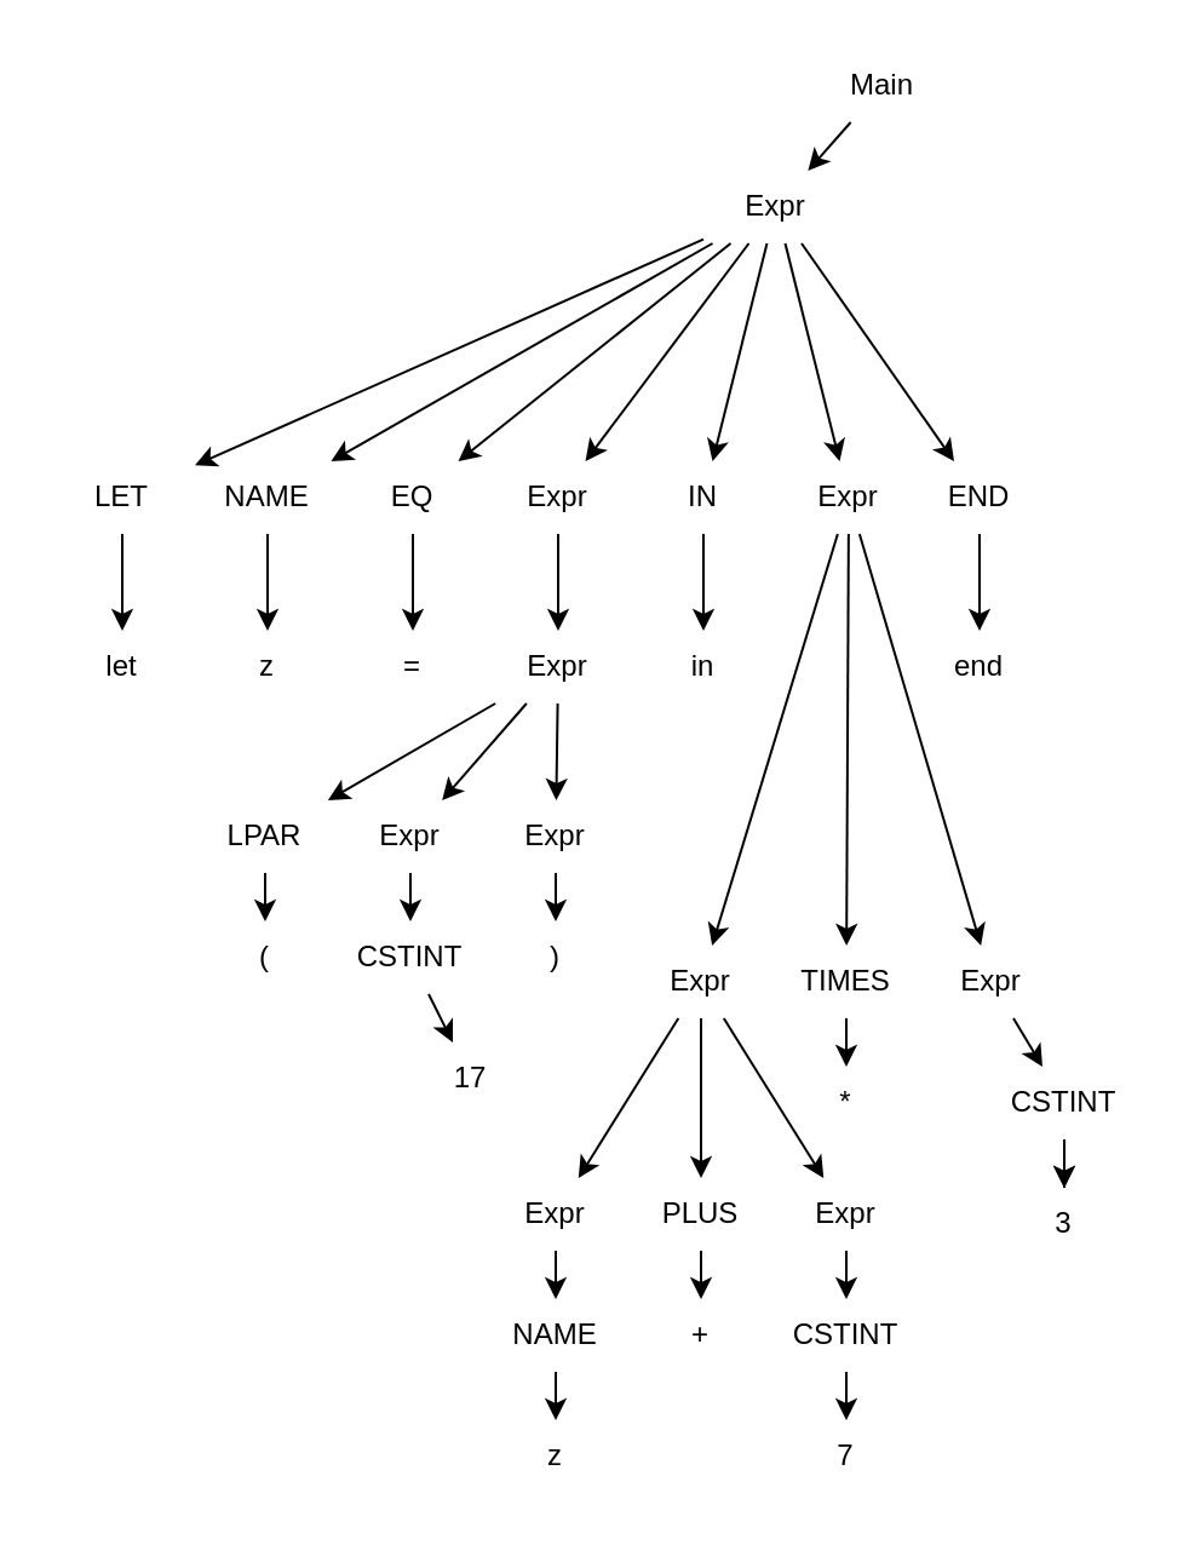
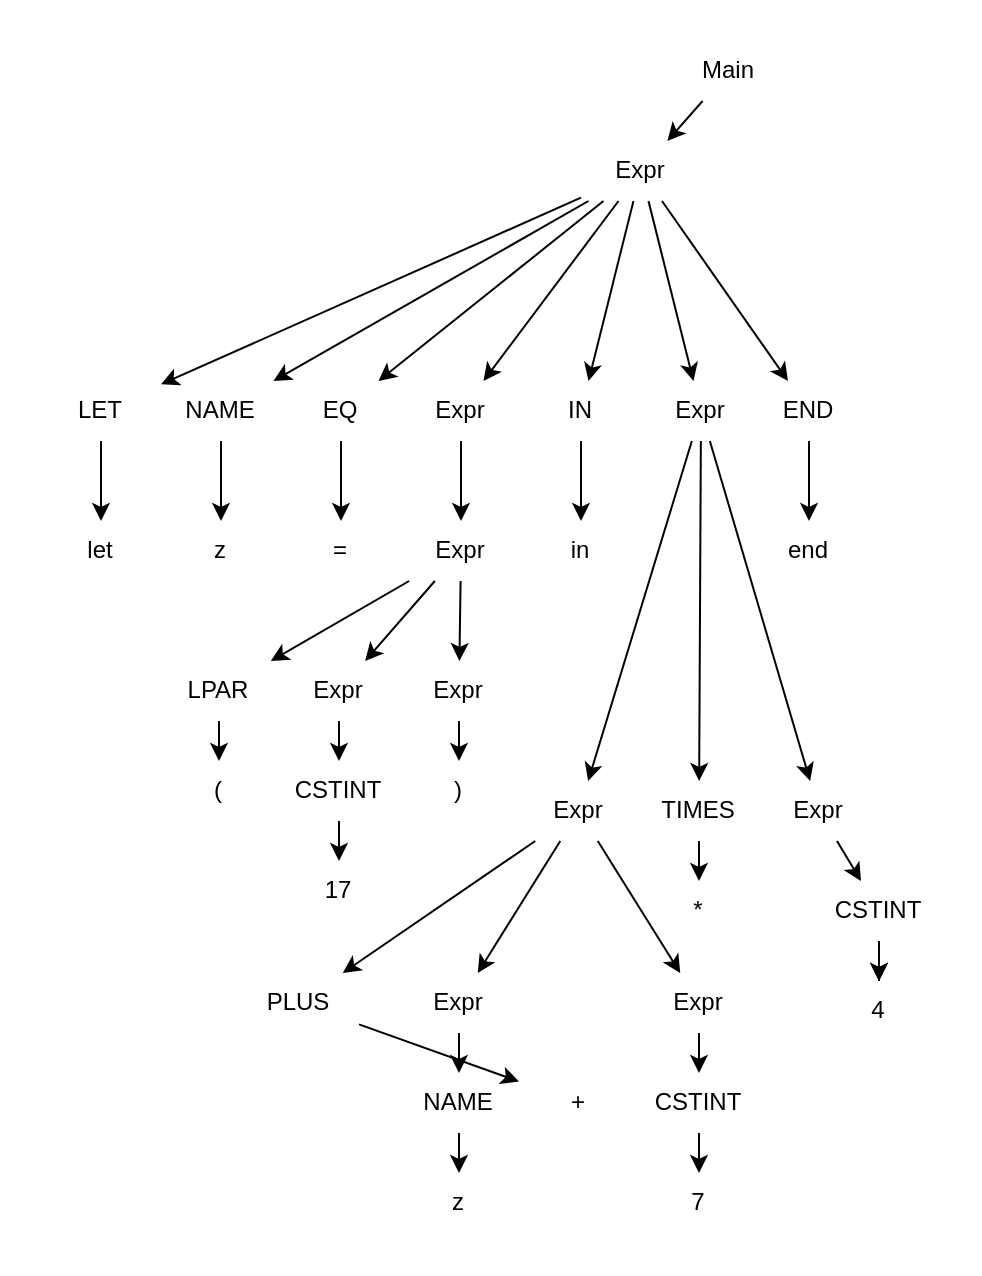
  <mxCell id="0" />
  <mxCell id="1" parent="0" />
  <mxCell id="2" value="Main" style="text;html=1;strokeColor=none;fillColor=none;align=center;verticalAlign=middle;whiteSpace=wrap;rounded=0;" vertex="1" parent="1"><mxGeometry x="334" y="20" width="60" height="30" as="geometry" /></mxCell>
  <mxCell id="3" value="Expr" style="text;html=1;strokeColor=none;fillColor=none;align=center;verticalAlign=middle;whiteSpace=wrap;rounded=0;" vertex="1" parent="1"><mxGeometry x="290" y="70" width="60" height="30" as="geometry" /></mxCell>
  <mxCell id="4" value="" style="endArrow=classic;html=1;rounded=0;" edge="1" parent="1" source="2" target="3"><mxGeometry width="50" height="50" relative="1" as="geometry"><mxPoint x="340" y="240" as="sourcePoint" /><mxPoint x="390" y="190" as="targetPoint" /></mxGeometry></mxCell>
  <mxCell id="5" value="LET" style="text;html=1;strokeColor=none;fillColor=none;align=center;verticalAlign=middle;whiteSpace=wrap;rounded=0;" vertex="1" parent="1"><mxGeometry x="20" y="190" width="60" height="30" as="geometry" /></mxCell>
  <mxCell id="6" value="NAME" style="text;html=1;strokeColor=none;fillColor=none;align=center;verticalAlign=middle;whiteSpace=wrap;rounded=0;" vertex="1" parent="1"><mxGeometry x="80" y="190" width="60" height="30" as="geometry" /></mxCell>
  <mxCell id="7" value="EQ" style="text;html=1;strokeColor=none;fillColor=none;align=center;verticalAlign=middle;whiteSpace=wrap;rounded=0;" vertex="1" parent="1"><mxGeometry x="140" y="190" width="60" height="30" as="geometry" /></mxCell>
  <mxCell id="8" value="Expr" style="text;html=1;strokeColor=none;fillColor=none;align=center;verticalAlign=middle;whiteSpace=wrap;rounded=0;" vertex="1" parent="1"><mxGeometry x="200" y="190" width="60" height="30" as="geometry" /></mxCell>
  <mxCell id="9" value="IN" style="text;html=1;strokeColor=none;fillColor=none;align=center;verticalAlign=middle;whiteSpace=wrap;rounded=0;" vertex="1" parent="1"><mxGeometry x="260" y="190" width="60" height="30" as="geometry" /></mxCell>
  <mxCell id="10" value="Expr" style="text;html=1;strokeColor=none;fillColor=none;align=center;verticalAlign=middle;whiteSpace=wrap;rounded=0;" vertex="1" parent="1"><mxGeometry x="320" y="190" width="60" height="30" as="geometry" /></mxCell>
  <mxCell id="11" value="END" style="text;html=1;strokeColor=none;fillColor=none;align=center;verticalAlign=middle;whiteSpace=wrap;rounded=0;" vertex="1" parent="1"><mxGeometry x="374" y="190" width="60" height="30" as="geometry" /></mxCell>
  <mxCell id="12" value="" style="endArrow=classic;html=1;rounded=0;" edge="1" parent="1" source="3" target="5"><mxGeometry width="50" height="50" relative="1" as="geometry"><mxPoint x="340" y="240" as="sourcePoint" /><mxPoint x="390" y="190" as="targetPoint" /></mxGeometry></mxCell>
  <mxCell id="13" value="" style="endArrow=classic;html=1;rounded=0;" edge="1" parent="1" source="3" target="6"><mxGeometry width="50" height="50" relative="1" as="geometry"><mxPoint x="300" y="110" as="sourcePoint" /><mxPoint x="75" y="200" as="targetPoint" /></mxGeometry></mxCell>
  <mxCell id="14" value="" style="endArrow=classic;html=1;rounded=0;" edge="1" parent="1" source="3" target="7"><mxGeometry width="50" height="50" relative="1" as="geometry"><mxPoint x="315" y="110" as="sourcePoint" /><mxPoint x="135" y="200" as="targetPoint" /></mxGeometry></mxCell>
  <mxCell id="15" value="" style="endArrow=classic;html=1;rounded=0;" edge="1" parent="1" source="3" target="11"><mxGeometry width="50" height="50" relative="1" as="geometry"><mxPoint x="325" y="120" as="sourcePoint" /><mxPoint x="145" y="210" as="targetPoint" /></mxGeometry></mxCell>
  <mxCell id="16" value="" style="endArrow=classic;html=1;rounded=0;" edge="1" parent="1" source="3" target="10"><mxGeometry width="50" height="50" relative="1" as="geometry"><mxPoint x="335" y="130" as="sourcePoint" /><mxPoint x="155" y="220" as="targetPoint" /></mxGeometry></mxCell>
  <mxCell id="17" value="" style="endArrow=classic;html=1;rounded=0;" edge="1" parent="1" source="3" target="9"><mxGeometry width="50" height="50" relative="1" as="geometry"><mxPoint x="345" y="140" as="sourcePoint" /><mxPoint x="165" y="230" as="targetPoint" /></mxGeometry></mxCell>
  <mxCell id="18" value="" style="endArrow=classic;html=1;rounded=0;" edge="1" parent="1" source="3" target="8"><mxGeometry width="50" height="50" relative="1" as="geometry"><mxPoint x="355" y="150" as="sourcePoint" /><mxPoint x="175" y="240" as="targetPoint" /></mxGeometry></mxCell>
  <mxCell id="19" value="TIMES" style="text;html=1;strokeColor=none;fillColor=none;align=center;verticalAlign=middle;whiteSpace=wrap;rounded=0;" vertex="1" parent="1"><mxGeometry x="319" y="390" width="60" height="30" as="geometry" /></mxCell>
  <mxCell id="20" value="Expr" style="text;html=1;strokeColor=none;fillColor=none;align=center;verticalAlign=middle;whiteSpace=wrap;rounded=0;" vertex="1" parent="1"><mxGeometry x="379" y="390" width="60" height="30" as="geometry" /></mxCell>
  <mxCell id="21" value="Expr" style="text;html=1;strokeColor=none;fillColor=none;align=center;verticalAlign=middle;whiteSpace=wrap;rounded=0;" vertex="1" parent="1"><mxGeometry x="259" y="390" width="60" height="30" as="geometry" /></mxCell>
  <mxCell id="22" value="" style="endArrow=classic;html=1;rounded=0;" edge="1" parent="1" source="10" target="19"><mxGeometry width="50" height="50" relative="1" as="geometry"><mxPoint x="345" y="110" as="sourcePoint" /><mxPoint x="360" y="200" as="targetPoint" /></mxGeometry></mxCell>
  <mxCell id="23" value="" style="endArrow=classic;html=1;rounded=0;" edge="1" parent="1" source="10" target="20"><mxGeometry width="50" height="50" relative="1" as="geometry"><mxPoint x="360" y="230" as="sourcePoint" /><mxPoint x="360" y="270" as="targetPoint" /></mxGeometry></mxCell>
  <mxCell id="24" value="" style="endArrow=classic;html=1;rounded=0;" edge="1" parent="1" source="10" target="21"><mxGeometry width="50" height="50" relative="1" as="geometry"><mxPoint x="370" y="240" as="sourcePoint" /><mxPoint x="370" y="280" as="targetPoint" /></mxGeometry></mxCell>
  <mxCell id="25" value="" style="edgeStyle=orthogonalEdgeStyle;rounded=0;orthogonalLoop=1;jettySize=auto;html=1;" edge="1" parent="1" source="26" target="46"><mxGeometry relative="1" as="geometry" /></mxCell>
  <mxCell id="26" value="CSTINT" style="text;html=1;strokeColor=none;fillColor=none;align=center;verticalAlign=middle;whiteSpace=wrap;rounded=0;" vertex="1" parent="1"><mxGeometry x="409" y="440" width="60" height="30" as="geometry" /></mxCell>
  <mxCell id="27" value="" style="endArrow=classic;html=1;rounded=0;" edge="1" parent="1" source="20" target="26"><mxGeometry width="50" height="50" relative="1" as="geometry"><mxPoint x="359" y="360" as="sourcePoint" /><mxPoint x="402.636" y="400" as="targetPoint" /></mxGeometry></mxCell>
  <mxCell id="28" value="*" style="text;html=1;strokeColor=none;fillColor=none;align=center;verticalAlign=middle;whiteSpace=wrap;rounded=0;" vertex="1" parent="1"><mxGeometry x="319" y="440" width="60" height="30" as="geometry" /></mxCell>
- <mxCell id="29" value="PLUS" style="text;html=1;strokeColor=none;fillColor=none;align=center;verticalAlign=middle;whiteSpace=wrap;rounded=0;" vertex="1" parent="1"><mxGeometry x="259" y="486" width="60" height="30" as="geometry" /></mxCell>
+ <mxCell id="29" value="PLUS" style="text;html=1;strokeColor=none;fillColor=none;align=center;verticalAlign=middle;whiteSpace=wrap;rounded=0;" vertex="1" parent="1"><mxGeometry x="119" y="486" width="60" height="30" as="geometry" /></mxCell>
  <mxCell id="30" value="" style="endArrow=classic;html=1;rounded=0;" edge="1" parent="1" source="19" target="28"><mxGeometry width="50" height="50" relative="1" as="geometry"><mxPoint x="371.857" y="360" as="sourcePoint" /><mxPoint x="406.143" y="400" as="targetPoint" /></mxGeometry></mxCell>
  <mxCell id="31" value="Expr" style="text;html=1;strokeColor=none;fillColor=none;align=center;verticalAlign=middle;whiteSpace=wrap;rounded=0;" vertex="1" parent="1"><mxGeometry x="319" y="486" width="60" height="30" as="geometry" /></mxCell>
  <mxCell id="32" value="Expr" style="text;html=1;strokeColor=none;fillColor=none;align=center;verticalAlign=middle;whiteSpace=wrap;rounded=0;" vertex="1" parent="1"><mxGeometry x="199" y="486" width="60" height="30" as="geometry" /></mxCell>
  <mxCell id="33" value="" style="endArrow=classic;html=1;rounded=0;" edge="1" parent="1" source="21" target="32"><mxGeometry width="50" height="50" relative="1" as="geometry"><mxPoint x="346.143" y="360" as="sourcePoint" /><mxPoint x="311.857" y="400" as="targetPoint" /></mxGeometry></mxCell>
  <mxCell id="34" value="" style="endArrow=classic;html=1;rounded=0;" edge="1" parent="1" source="21" target="29"><mxGeometry width="50" height="50" relative="1" as="geometry"><mxPoint x="278.375" y="430" as="sourcePoint" /><mxPoint x="209.625" y="480" as="targetPoint" /></mxGeometry></mxCell>
  <mxCell id="35" value="" style="endArrow=classic;html=1;rounded=0;" edge="1" parent="1" source="21" target="31"><mxGeometry width="50" height="50" relative="1" as="geometry"><mxPoint x="289.625" y="430" as="sourcePoint" /><mxPoint x="258.375" y="480" as="targetPoint" /></mxGeometry></mxCell>
  <mxCell id="36" value="CSTINT" style="text;html=1;strokeColor=none;fillColor=none;align=center;verticalAlign=middle;whiteSpace=wrap;rounded=0;" vertex="1" parent="1"><mxGeometry x="319" y="536" width="60" height="30" as="geometry" /></mxCell>
  <mxCell id="37" value="" style="endArrow=classic;html=1;rounded=0;" edge="1" parent="1" target="36" source="31"><mxGeometry width="50" height="50" relative="1" as="geometry"><mxPoint x="328" y="516" as="sourcePoint" /><mxPoint x="312.636" y="496" as="targetPoint" /></mxGeometry></mxCell>
  <mxCell id="38" value="NAME" style="text;html=1;strokeColor=none;fillColor=none;align=center;verticalAlign=middle;whiteSpace=wrap;rounded=0;" vertex="1" parent="1"><mxGeometry x="199" y="536" width="60" height="30" as="geometry" /></mxCell>
  <mxCell id="39" value="" style="endArrow=classic;html=1;rounded=0;" edge="1" parent="1" target="38" source="32"><mxGeometry width="50" height="50" relative="1" as="geometry"><mxPoint x="208" y="516" as="sourcePoint" /><mxPoint x="192.636" y="496" as="targetPoint" /></mxGeometry></mxCell>
  <mxCell id="40" value="+" style="text;html=1;strokeColor=none;fillColor=none;align=center;verticalAlign=middle;whiteSpace=wrap;rounded=0;" vertex="1" parent="1"><mxGeometry x="259" y="536" width="60" height="30" as="geometry" /></mxCell>
  <mxCell id="41" value="" style="endArrow=classic;html=1;rounded=0;" edge="1" parent="1" target="40" source="29"><mxGeometry width="50" height="50" relative="1" as="geometry"><mxPoint x="268" y="516" as="sourcePoint" /><mxPoint x="252.636" y="496" as="targetPoint" /></mxGeometry></mxCell>
  <mxCell id="42" value="7" style="text;html=1;strokeColor=none;fillColor=none;align=center;verticalAlign=middle;whiteSpace=wrap;rounded=0;" vertex="1" parent="1"><mxGeometry x="319" y="586" width="60" height="30" as="geometry" /></mxCell>
  <mxCell id="43" value="" style="endArrow=classic;html=1;rounded=0;" edge="1" parent="1" target="42" source="36"><mxGeometry width="50" height="50" relative="1" as="geometry"><mxPoint x="349" y="566" as="sourcePoint" /><mxPoint x="312.636" y="546" as="targetPoint" /></mxGeometry></mxCell>
  <mxCell id="44" value="z" style="text;html=1;strokeColor=none;fillColor=none;align=center;verticalAlign=middle;whiteSpace=wrap;rounded=0;" vertex="1" parent="1"><mxGeometry x="199" y="586" width="60" height="30" as="geometry" /></mxCell>
  <mxCell id="45" value="" style="endArrow=classic;html=1;rounded=0;" edge="1" parent="1" target="44" source="38"><mxGeometry width="50" height="50" relative="1" as="geometry"><mxPoint x="229" y="566" as="sourcePoint" /><mxPoint x="192.636" y="546" as="targetPoint" /></mxGeometry></mxCell>
- <mxCell id="46" value="3" style="text;html=1;strokeColor=none;fillColor=none;align=center;verticalAlign=middle;whiteSpace=wrap;rounded=0;" vertex="1" parent="1"><mxGeometry x="409" y="490" width="60" height="30" as="geometry" /></mxCell>
+ <mxCell id="46" value="4" style="text;html=1;strokeColor=none;fillColor=none;align=center;verticalAlign=middle;whiteSpace=wrap;rounded=0;" vertex="1" parent="1"><mxGeometry x="409" y="490" width="60" height="30" as="geometry" /></mxCell>
  <mxCell id="47" value="" style="endArrow=classic;html=1;rounded=0;" edge="1" parent="1" target="46" source="26"><mxGeometry width="50" height="50" relative="1" as="geometry"><mxPoint x="439" y="470" as="sourcePoint" /><mxPoint x="402.636" y="450" as="targetPoint" /></mxGeometry></mxCell>
  <mxCell id="48" value="Expr" style="text;html=1;strokeColor=none;fillColor=none;align=center;verticalAlign=middle;whiteSpace=wrap;rounded=0;" vertex="1" parent="1"><mxGeometry x="200" y="260" width="60" height="30" as="geometry" /></mxCell>
  <mxCell id="49" value="" style="endArrow=classic;html=1;rounded=0;" edge="1" parent="1" source="8" target="48"><mxGeometry width="50" height="50" relative="1" as="geometry"><mxPoint x="279.375" y="300" as="sourcePoint" /><mxPoint x="210.625" y="350" as="targetPoint" /></mxGeometry></mxCell>
  <mxCell id="50" value="Expr" style="text;html=1;strokeColor=none;fillColor=none;align=center;verticalAlign=middle;whiteSpace=wrap;rounded=0;" vertex="1" parent="1"><mxGeometry x="139" y="330" width="60" height="30" as="geometry" /></mxCell>
  <mxCell id="51" value="Expr" style="text;html=1;strokeColor=none;fillColor=none;align=center;verticalAlign=middle;whiteSpace=wrap;rounded=0;" vertex="1" parent="1"><mxGeometry x="199" y="330" width="60" height="30" as="geometry" /></mxCell>
  <mxCell id="52" value="LPAR" style="text;html=1;strokeColor=none;fillColor=none;align=center;verticalAlign=middle;whiteSpace=wrap;rounded=0;" vertex="1" parent="1"><mxGeometry x="79" y="330" width="60" height="30" as="geometry" /></mxCell>
  <mxCell id="53" value="" style="endArrow=classic;html=1;rounded=0;" edge="1" parent="1" target="50" source="48"><mxGeometry width="50" height="50" relative="1" as="geometry"><mxPoint x="230" y="290" as="sourcePoint" /><mxPoint x="240" y="270" as="targetPoint" /></mxGeometry></mxCell>
  <mxCell id="54" value="" style="endArrow=classic;html=1;rounded=0;" edge="1" parent="1" target="51" source="48"><mxGeometry width="50" height="50" relative="1" as="geometry"><mxPoint x="242.857" y="290" as="sourcePoint" /><mxPoint x="240" y="340" as="targetPoint" /></mxGeometry></mxCell>
  <mxCell id="55" value="" style="endArrow=classic;html=1;rounded=0;" edge="1" parent="1" target="52" source="48"><mxGeometry width="50" height="50" relative="1" as="geometry"><mxPoint x="217.143" y="290" as="sourcePoint" /><mxPoint x="250" y="350" as="targetPoint" /></mxGeometry></mxCell>
  <mxCell id="56" value=")" style="text;html=1;strokeColor=none;fillColor=none;align=center;verticalAlign=middle;whiteSpace=wrap;rounded=0;" vertex="1" parent="1"><mxGeometry x="199" y="380" width="60" height="30" as="geometry" /></mxCell>
  <mxCell id="57" value="" style="endArrow=classic;html=1;rounded=0;" edge="1" parent="1" target="56" source="51"><mxGeometry width="50" height="50" relative="1" as="geometry"><mxPoint x="229" y="360" as="sourcePoint" /><mxPoint x="192.636" y="340" as="targetPoint" /></mxGeometry></mxCell>
  <mxCell id="58" value="(" style="text;html=1;strokeColor=none;fillColor=none;align=center;verticalAlign=middle;whiteSpace=wrap;rounded=0;" vertex="1" parent="1"><mxGeometry x="79" y="380" width="60" height="30" as="geometry" /></mxCell>
  <mxCell id="59" value="" style="endArrow=classic;html=1;rounded=0;" edge="1" parent="1" target="58" source="52"><mxGeometry width="50" height="50" relative="1" as="geometry"><mxPoint x="109" y="360" as="sourcePoint" /><mxPoint x="72.636" y="340" as="targetPoint" /></mxGeometry></mxCell>
  <mxCell id="60" value="CSTINT" style="text;html=1;strokeColor=none;fillColor=none;align=center;verticalAlign=middle;whiteSpace=wrap;rounded=0;" vertex="1" parent="1"><mxGeometry x="139" y="380" width="60" height="30" as="geometry" /></mxCell>
  <mxCell id="61" value="" style="endArrow=classic;html=1;rounded=0;" edge="1" parent="1" target="60" source="50"><mxGeometry width="50" height="50" relative="1" as="geometry"><mxPoint x="169" y="360" as="sourcePoint" /><mxPoint x="132.636" y="340" as="targetPoint" /></mxGeometry></mxCell>
- <mxCell id="62" value="17" style="text;html=1;strokeColor=none;fillColor=none;align=center;verticalAlign=middle;whiteSpace=wrap;rounded=0;" vertex="1" parent="1"><mxGeometry x="164" y="430" width="60" height="30" as="geometry" /></mxCell>
+ <mxCell id="62" value="17" style="text;html=1;strokeColor=none;fillColor=none;align=center;verticalAlign=middle;whiteSpace=wrap;rounded=0;" vertex="1" parent="1"><mxGeometry x="139" y="430" width="60" height="30" as="geometry" /></mxCell>
  <mxCell id="63" value="" style="endArrow=classic;html=1;rounded=0;" edge="1" parent="1" target="62" source="60"><mxGeometry width="50" height="50" relative="1" as="geometry"><mxPoint x="169" y="410" as="sourcePoint" /><mxPoint x="132.636" y="390" as="targetPoint" /></mxGeometry></mxCell>
  <mxCell id="64" value="z" style="text;html=1;strokeColor=none;fillColor=none;align=center;verticalAlign=middle;whiteSpace=wrap;rounded=0;" vertex="1" parent="1"><mxGeometry x="80" y="260" width="60" height="30" as="geometry" /></mxCell>
  <mxCell id="65" value="" style="endArrow=classic;html=1;rounded=0;" edge="1" parent="1" target="64" source="6"><mxGeometry width="50" height="50" relative="1" as="geometry"><mxPoint x="105" y="220" as="sourcePoint" /><mxPoint x="100.625" y="350" as="targetPoint" /></mxGeometry></mxCell>
  <mxCell id="66" value="let" style="text;html=1;strokeColor=none;fillColor=none;align=center;verticalAlign=middle;whiteSpace=wrap;rounded=0;" vertex="1" parent="1"><mxGeometry x="20" y="260" width="60" height="30" as="geometry" /></mxCell>
  <mxCell id="67" value="" style="endArrow=classic;html=1;rounded=0;" edge="1" parent="1" target="66" source="5"><mxGeometry width="50" height="50" relative="1" as="geometry"><mxPoint x="47.143" y="220" as="sourcePoint" /><mxPoint x="50.625" y="350" as="targetPoint" /></mxGeometry></mxCell>
  <mxCell id="68" value="=" style="text;html=1;strokeColor=none;fillColor=none;align=center;verticalAlign=middle;whiteSpace=wrap;rounded=0;" vertex="1" parent="1"><mxGeometry x="140" y="260" width="60" height="30" as="geometry" /></mxCell>
  <mxCell id="69" value="" style="endArrow=classic;html=1;rounded=0;" edge="1" parent="1" target="68"><mxGeometry width="50" height="50" relative="1" as="geometry"><mxPoint x="170" y="220" as="sourcePoint" /><mxPoint x="160.625" y="350" as="targetPoint" /></mxGeometry></mxCell>
  <mxCell id="70" value="in" style="text;html=1;strokeColor=none;fillColor=none;align=center;verticalAlign=middle;whiteSpace=wrap;rounded=0;" vertex="1" parent="1"><mxGeometry x="260" y="260" width="60" height="30" as="geometry" /></mxCell>
  <mxCell id="71" value="" style="endArrow=classic;html=1;rounded=0;" edge="1" parent="1" target="70"><mxGeometry width="50" height="50" relative="1" as="geometry"><mxPoint x="290" y="220" as="sourcePoint" /><mxPoint x="280.625" y="350" as="targetPoint" /></mxGeometry></mxCell>
  <mxCell id="72" value="end" style="text;html=1;strokeColor=none;fillColor=none;align=center;verticalAlign=middle;whiteSpace=wrap;rounded=0;" vertex="1" parent="1"><mxGeometry x="374" y="260" width="60" height="30" as="geometry" /></mxCell>
  <mxCell id="73" value="" style="endArrow=classic;html=1;rounded=0;" edge="1" parent="1" target="72"><mxGeometry width="50" height="50" relative="1" as="geometry"><mxPoint x="404" y="220" as="sourcePoint" /><mxPoint x="394.625" y="350" as="targetPoint" /></mxGeometry></mxCell>
